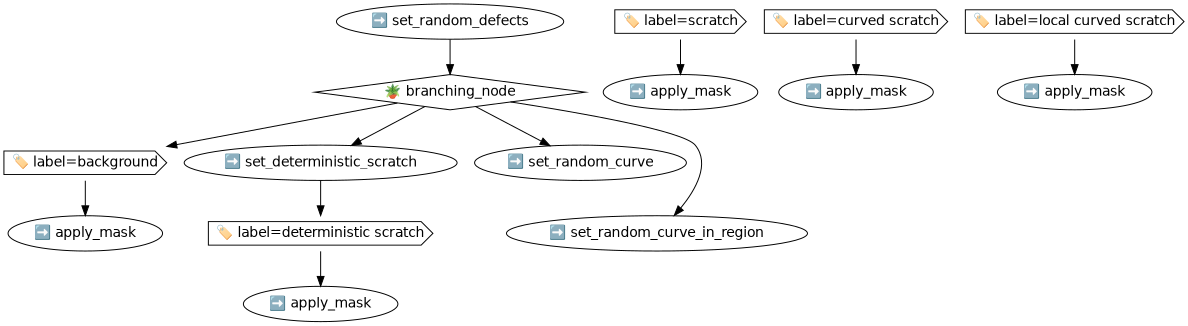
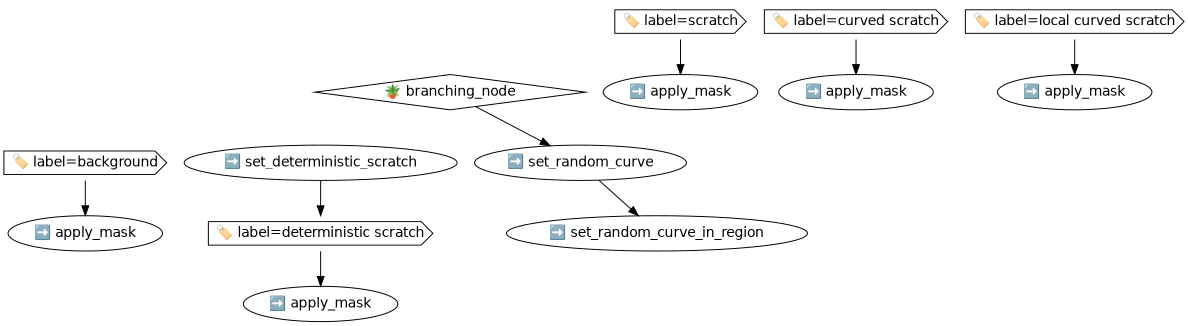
  digraph {
    fontname="DejaVu Sans"
    node [fontname="DejaVu Sans"]
    edge [fontname="DejaVu Sans"]
-   n1 [label="➡️ set_random_defects"]
    n2 [label="🪴 branching_node" shape=diamond]
    n3 [label="🏷️ label=background" shape=cds]
    n4 [label="➡️ set_deterministic_scratch"]
    n5 [label="➡️ set_random_curve"]
    n6 [label="➡️ set_random_curve_in_region"]
    n7 [label="➡️ apply_mask"]
    n8 [label="🏷️ label=deterministic scratch" shape=cds]
    n9 [label="🏷️ label=scratch" shape=cds]
    n10 [label="➡️ apply_mask"]
    n11 [label="➡️ apply_mask"]
    n12 [label="🏷️ label=curved scratch" shape=cds]
    n13 [label="➡️ apply_mask"]
    n14 [label="🏷️ label=local curved scratch" shape=cds]
    n15 [label="➡️ apply_mask"]
-   n1 -> n2
-   n2 -> n3
-   n2 -> n4
    n2 -> n5
-   n2 -> n6
+   n5 -> n6
    n3 -> n7
    n4 -> n8
    n8 -> n11
    n9 -> n10
    n12 -> n13
    n14 -> n15
  }
